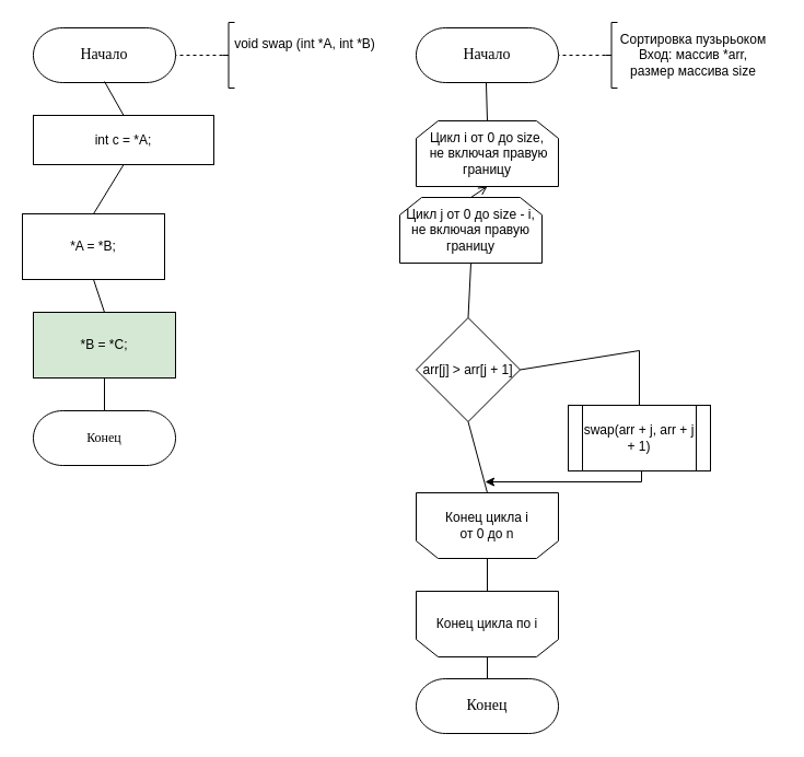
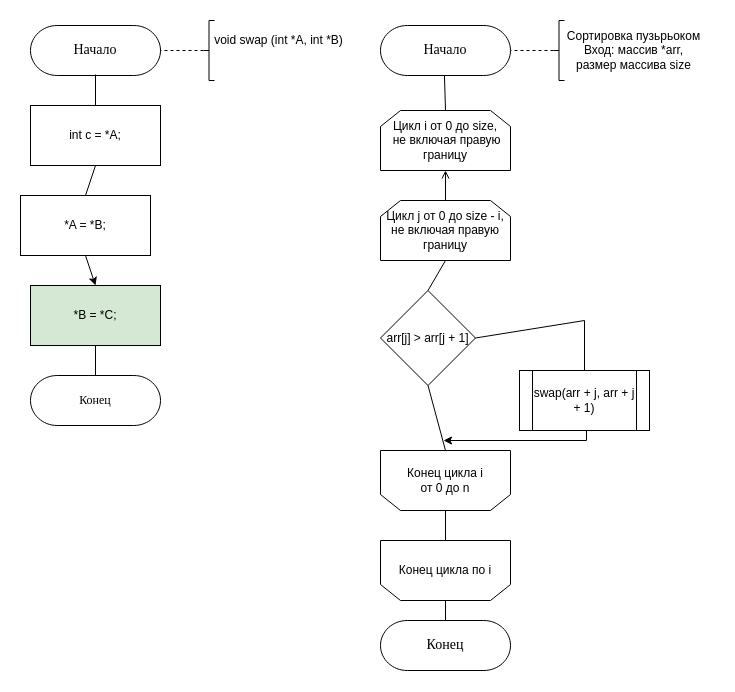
  <mxCell id="0" />
  <mxCell id="1" parent="0" />
  <mxCell id="2" style="edgeStyle=orthogonalEdgeStyle;rounded=0;orthogonalLoop=1;jettySize=auto;html=1;exitX=0;exitY=0.5;exitDx=0;exitDy=0;exitPerimeter=0;endArrow=none;endFill=0;dashed=1;" parent="1" source="3" target="5" edge="1"><mxGeometry relative="1" as="geometry"><mxPoint x="510" y="50" as="targetPoint" /></mxGeometry></mxCell>
  <mxCell id="3" value="" style="strokeWidth=1;html=1;shape=mxgraph.flowchart.annotation_2;align=left;labelPosition=right;pointerEvents=1;rounded=0;" parent="1" vertex="1"><mxGeometry x="553" y="20" width="11" height="60" as="geometry" /></mxCell>
  <mxCell id="4" value="Сортировка пузьрьоком&lt;br&gt;Вход: массив *arr, &lt;br&gt;размер массива size" style="text;html=1;align=center;verticalAlign=middle;resizable=0;points=[];autosize=1;strokeColor=none;fillColor=none;" parent="1" vertex="1"><mxGeometry x="553" y="20" width="160" height="60" as="geometry" /></mxCell>
  <mxCell id="5" value="&lt;div style=&quot;&quot;&gt;&lt;font style=&quot;font-family: Calibri; color: rgb(0, 0, 0); direction: ltr; letter-spacing: 0px; line-height: 120%; opacity: 1;&quot;&gt;&lt;font style=&quot;font-size: 14px;&quot;&gt;Начало&lt;/font&gt;&lt;br&gt;&lt;/font&gt;&lt;/div&gt;" style="verticalAlign=middle;align=center;vsdxID=1;fillColor=#FFFFFF;gradientColor=none;shape=stencil(tVJBDsIgEHwNRxoEG+O51n8QS9uNCM2Ctv5eEI2ttV6Mt9md2d0MDBGFa2WnCGfOoz2qHirfErEjnINpFYIPiIiSiKK2qBq0Z1OlupNRGdHJXuKGIc1xluV5nOLsmjorxu71Psk1mJF8s83WX+USD4HD+XZ86PMkX1745KkcwFG0XnqwZsJpiY2i4RSttWwmlOuV6mbtj17m1n9ysvySf/ESwOtPa9A6RWLMv2cgtFJ+RHkD);strokeColor=#000000;spacingTop=-1;spacingBottom=-1;spacingLeft=-1;spacingRight=-1;points=[[0.5,0,0],[0.5,0.5,0],[1,0.5,0]];labelBackgroundColor=none;rounded=0;html=1;whiteSpace=wrap;" parent="1" vertex="1"><mxGeometry x="380" y="25" width="130" height="50" as="geometry" /></mxCell>
  <mxCell id="6" value="&lt;div style=&quot;&quot;&gt;&lt;font style=&quot;font-family: Calibri; color: rgb(0, 0, 0); direction: ltr; letter-spacing: 0px; line-height: 120%; opacity: 1;&quot;&gt;&lt;font style=&quot;font-size: 14px;&quot;&gt;Начало&lt;/font&gt;&lt;br&gt;&lt;/font&gt;&lt;/div&gt;" style="verticalAlign=middle;align=center;vsdxID=1;fillColor=#FFFFFF;gradientColor=none;shape=stencil(tVJBDsIgEHwNRxoEG+O51n8QS9uNCM2Ctv5eEI2ttV6Mt9md2d0MDBGFa2WnCGfOoz2qHirfErEjnINpFYIPiIiSiKK2qBq0Z1OlupNRGdHJXuKGIc1xluV5nOLsmjorxu71Psk1mJF8s83WX+USD4HD+XZ86PMkX1745KkcwFG0XnqwZsJpiY2i4RSttWwmlOuV6mbtj17m1n9ysvySf/ESwOtPa9A6RWLMv2cgtFJ+RHkD);strokeColor=#000000;spacingTop=-1;spacingBottom=-1;spacingLeft=-1;spacingRight=-1;points=[[0.5,0,0],[0.5,0.5,0],[1,0.5,0]];labelBackgroundColor=none;rounded=0;html=1;whiteSpace=wrap;" parent="1" vertex="1"><mxGeometry x="30" y="25" width="130" height="50" as="geometry" /></mxCell>
  <mxCell id="7" style="edgeStyle=orthogonalEdgeStyle;rounded=0;orthogonalLoop=1;jettySize=auto;html=1;exitX=0;exitY=0.5;exitDx=0;exitDy=0;exitPerimeter=0;endArrow=none;endFill=0;dashed=1;" parent="1" source="8" edge="1"><mxGeometry relative="1" as="geometry"><mxPoint x="160" y="50" as="targetPoint" /></mxGeometry></mxCell>
  <mxCell id="8" value="" style="strokeWidth=1;html=1;shape=mxgraph.flowchart.annotation_2;align=left;labelPosition=right;pointerEvents=1;rounded=0;" parent="1" vertex="1"><mxGeometry x="203" y="20" width="11" height="60" as="geometry" /></mxCell>
  <mxCell id="9" value="void swap (int *A, int *B)&lt;br&gt;" style="text;html=1;align=center;verticalAlign=middle;resizable=0;points=[];autosize=1;strokeColor=none;fillColor=none;" parent="1" vertex="1"><mxGeometry x="203" y="25" width="150" height="30" as="geometry" /></mxCell>
- <mxCell id="10" value="int c = *A;" style="rounded=0;whiteSpace=wrap;html=1;absoluteArcSize=1;arcSize=14;strokeWidth=1;" parent="1" vertex="1"><mxGeometry x="30" y="105" width="165" height="45" as="geometry" /></mxCell>
+ <mxCell id="10" value="int c = *A;" style="rounded=0;whiteSpace=wrap;html=1;absoluteArcSize=1;arcSize=14;strokeWidth=1;" parent="1" vertex="1"><mxGeometry x="30" y="105" width="130" height="60" as="geometry" /></mxCell>
  <mxCell id="11" value="*A = *B;" style="rounded=0;whiteSpace=wrap;html=1;absoluteArcSize=1;arcSize=14;strokeWidth=1;" parent="1" vertex="1"><mxGeometry x="20" y="195" width="130" height="60" as="geometry" /></mxCell>
  <mxCell id="12" value="*B = *C;" style="rounded=0;whiteSpace=wrap;html=1;absoluteArcSize=1;arcSize=14;strokeWidth=1;fillColor=#d5e8d4;" parent="1" vertex="1"><mxGeometry x="30" y="285" width="130" height="60" as="geometry" /></mxCell>
  <mxCell id="13" value="&lt;div style=&quot;&quot;&gt;&lt;font style=&quot;font-family: Calibri; color: rgb(0, 0, 0); direction: ltr; letter-spacing: 0px; line-height: 120%; opacity: 1;&quot;&gt;Конец&lt;br&gt;&lt;/font&gt;&lt;/div&gt;" style="verticalAlign=middle;align=center;vsdxID=1;fillColor=#FFFFFF;gradientColor=none;shape=stencil(tVJBDsIgEHwNRxoEG+O51n8QS9uNCM2Ctv5eEI2ttV6Mt9md2d0MDBGFa2WnCGfOoz2qHirfErEjnINpFYIPiIiSiKK2qBq0Z1OlupNRGdHJXuKGIc1xluV5nOLsmjorxu71Psk1mJF8s83WX+USD4HD+XZ86PMkX1745KkcwFG0XnqwZsJpiY2i4RSttWwmlOuV6mbtj17m1n9ysvySf/ESwOtPa9A6RWLMv2cgtFJ+RHkD);strokeColor=#000000;spacingTop=-1;spacingBottom=-1;spacingLeft=-1;spacingRight=-1;points=[[0.5,0,0],[0.5,0.5,0],[1,0.5,0]];labelBackgroundColor=none;rounded=0;html=1;whiteSpace=wrap;" parent="1" vertex="1"><mxGeometry x="30" y="375" width="130" height="50" as="geometry" /></mxCell>
  <mxCell id="14" value="" style="endArrow=none;html=1;rounded=0;entryX=0.5;entryY=0.98;entryDx=0;entryDy=0;entryPerimeter=0;exitX=0.5;exitY=0;exitDx=0;exitDy=0;" parent="1" source="10" target="6" edge="1"><mxGeometry width="50" height="50" relative="1" as="geometry"><mxPoint x="280" y="365" as="sourcePoint" /><mxPoint x="330" y="315" as="targetPoint" /></mxGeometry></mxCell>
  <mxCell id="15" value="" style="endArrow=none;html=1;rounded=0;entryX=0.5;entryY=1;entryDx=0;entryDy=0;exitX=0.5;exitY=0;exitDx=0;exitDy=0;" parent="1" source="11" target="10" edge="1"><mxGeometry width="50" height="50" relative="1" as="geometry"><mxPoint x="280" y="365" as="sourcePoint" /><mxPoint x="330" y="315" as="targetPoint" /></mxGeometry></mxCell>
- <mxCell id="16" value="" style="endArrow=none;html=1;rounded=0;exitX=0.5;exitY=1;exitDx=0;exitDy=0;entryX=0.5;entryY=0;entryDx=0;entryDy=0;" parent="1" source="11" target="12" edge="1"><mxGeometry width="50" height="50" relative="1" as="geometry"><mxPoint x="280" y="365" as="sourcePoint" /><mxPoint x="330" y="315" as="targetPoint" /></mxGeometry></mxCell>
+ <mxCell id="16" value="" style="endArrow=classic;html=1;rounded=0;exitX=0.5;exitY=1;exitDx=0;exitDy=0;entryX=0.5;entryY=0;entryDx=0;entryDy=0;" parent="1" source="11" target="12" edge="1"><mxGeometry width="50" height="50" relative="1" as="geometry"><mxPoint x="280" y="365" as="sourcePoint" /><mxPoint x="330" y="315" as="targetPoint" /></mxGeometry></mxCell>
  <mxCell id="17" value="" style="endArrow=none;html=1;rounded=0;exitX=0.5;exitY=1;exitDx=0;exitDy=0;entryX=0.5;entryY=0;entryDx=0;entryDy=0;entryPerimeter=0;" parent="1" source="12" target="13" edge="1"><mxGeometry width="50" height="50" relative="1" as="geometry"><mxPoint x="280" y="365" as="sourcePoint" /><mxPoint x="330" y="315" as="targetPoint" /></mxGeometry></mxCell>
  <mxCell id="18" value="Цикл i от 0 до size,&lt;br&gt;&amp;nbsp;не включая правую границу" style="shape=loopLimit;whiteSpace=wrap;html=1;" parent="1" vertex="1"><mxGeometry x="380" y="110" width="130" height="60" as="geometry" /></mxCell>
  <mxCell id="19" value="Конец цикла по i" style="shape=loopLimit;whiteSpace=wrap;html=1;flipV=1;" parent="1" vertex="1"><mxGeometry x="380" y="540" width="130" height="60" as="geometry" /></mxCell>
- <mxCell id="20" value="Цикл j от 0 до size - i, не включая правую границу" style="shape=loopLimit;whiteSpace=wrap;html=1;" parent="1" vertex="1"><mxGeometry x="365" y="180" width="130" height="60" as="geometry" /></mxCell>
+ <mxCell id="20" value="Цикл j от 0 до size - i, не включая правую границу" style="shape=loopLimit;whiteSpace=wrap;html=1;" parent="1" vertex="1"><mxGeometry x="380" y="200" width="130" height="60" as="geometry" /></mxCell>
  <mxCell id="21" value="Конец цикла i &lt;br&gt;от 0 до n" style="shape=loopLimit;whiteSpace=wrap;html=1;flipV=1;" parent="1" vertex="1"><mxGeometry x="380" y="450" width="130" height="60" as="geometry" /></mxCell>
  <mxCell id="22" value="arr[j] &amp;gt; arr[j + 1]" style="strokeWidth=1;html=1;shape=mxgraph.flowchart.decision;whiteSpace=wrap;" parent="1" vertex="1"><mxGeometry x="380" y="290" width="95" height="95" as="geometry" /></mxCell>
  <mxCell id="23" value="&lt;div style=&quot;&quot;&gt;&lt;font face=&quot;Calibri&quot;&gt;&lt;span style=&quot;font-size: 14px;&quot;&gt;Конец&lt;/span&gt;&lt;/font&gt;&lt;/div&gt;" style="verticalAlign=middle;align=center;vsdxID=1;fillColor=#FFFFFF;gradientColor=none;shape=stencil(tVJBDsIgEHwNRxoEG+O51n8QS9uNCM2Ctv5eEI2ttV6Mt9md2d0MDBGFa2WnCGfOoz2qHirfErEjnINpFYIPiIiSiKK2qBq0Z1OlupNRGdHJXuKGIc1xluV5nOLsmjorxu71Psk1mJF8s83WX+USD4HD+XZ86PMkX1745KkcwFG0XnqwZsJpiY2i4RSttWwmlOuV6mbtj17m1n9ysvySf/ESwOtPa9A6RWLMv2cgtFJ+RHkD);strokeColor=#000000;spacingTop=-1;spacingBottom=-1;spacingLeft=-1;spacingRight=-1;points=[[0.5,0,0],[0.5,0.5,0],[1,0.5,0]];labelBackgroundColor=none;rounded=0;html=1;whiteSpace=wrap;" parent="1" vertex="1"><mxGeometry x="380" y="620" width="130" height="50" as="geometry" /></mxCell>
  <mxCell id="24" value="" style="endArrow=none;html=1;rounded=0;exitX=0.5;exitY=1;exitDx=0;exitDy=0;entryX=0.5;entryY=0;entryDx=0;entryDy=0;" parent="1" source="21" target="19" edge="1"><mxGeometry width="50" height="50" relative="1" as="geometry"><mxPoint x="179" y="290" as="sourcePoint" /><mxPoint x="229" y="240" as="targetPoint" /></mxGeometry></mxCell>
  <mxCell id="25" value="" style="endArrow=none;html=1;rounded=0;exitX=0.5;exitY=1;exitDx=0;exitDy=0;exitPerimeter=0;entryX=0.5;entryY=0;entryDx=0;entryDy=0;" parent="1" source="22" target="21" edge="1"><mxGeometry width="50" height="50" relative="1" as="geometry"><mxPoint x="179" y="290" as="sourcePoint" /><mxPoint x="229" y="240" as="targetPoint" /></mxGeometry></mxCell>
  <mxCell id="26" value="" style="endArrow=none;html=1;rounded=0;entryX=1;entryY=0.5;entryDx=0;entryDy=0;entryPerimeter=0;exitX=0.5;exitY=0;exitDx=0;exitDy=0;" parent="1" target="22" edge="1"><mxGeometry width="50" height="50" relative="1" as="geometry"><mxPoint x="584" y="370" as="sourcePoint" /><mxPoint x="229" y="240" as="targetPoint" /><Array as="points"><mxPoint x="584" y="320" /></Array></mxGeometry></mxCell>
  <mxCell id="27" value="" style="endArrow=none;html=1;rounded=0;entryX=0.5;entryY=1;entryDx=0;entryDy=0;exitX=0.5;exitY=0;exitDx=0;exitDy=0;exitPerimeter=0;" parent="1" source="22" target="20" edge="1"><mxGeometry width="50" height="50" relative="1" as="geometry"><mxPoint x="179" y="290" as="sourcePoint" /><mxPoint x="229" y="240" as="targetPoint" /></mxGeometry></mxCell>
  <mxCell id="28" value="" style="endArrow=open;html=1;rounded=0;entryX=0.5;entryY=1;entryDx=0;entryDy=0;exitX=0.5;exitY=0;exitDx=0;exitDy=0;" parent="1" source="20" target="18" edge="1"><mxGeometry width="50" height="50" relative="1" as="geometry"><mxPoint x="179" y="290" as="sourcePoint" /><mxPoint x="229" y="240" as="targetPoint" /></mxGeometry></mxCell>
  <mxCell id="29" value="" style="endArrow=none;html=1;rounded=0;entryX=0.492;entryY=1;entryDx=0;entryDy=0;entryPerimeter=0;exitX=0.5;exitY=0;exitDx=0;exitDy=0;" parent="1" source="18" target="5" edge="1"><mxGeometry width="50" height="50" relative="1" as="geometry"><mxPoint x="179" y="290" as="sourcePoint" /><mxPoint x="229" y="240" as="targetPoint" /></mxGeometry></mxCell>
  <mxCell id="30" value="" style="endArrow=none;html=1;rounded=0;exitX=0.5;exitY=1;exitDx=0;exitDy=0;entryX=0.5;entryY=0;entryDx=0;entryDy=0;entryPerimeter=0;" parent="1" source="19" target="23" edge="1"><mxGeometry width="50" height="50" relative="1" as="geometry"><mxPoint x="179" y="290" as="sourcePoint" /><mxPoint x="229" y="240" as="targetPoint" /></mxGeometry></mxCell>
  <mxCell id="31" value="" style="endArrow=classic;html=1;rounded=0;exitX=0.5;exitY=1;exitDx=0;exitDy=0;" parent="1" edge="1"><mxGeometry width="50" height="50" relative="1" as="geometry"><mxPoint x="586" y="430" as="sourcePoint" /><mxPoint x="443" y="440" as="targetPoint" /><Array as="points"><mxPoint x="586" y="440" /></Array></mxGeometry></mxCell>
  <mxCell id="32" value="swap(arr + j, arr + j + 1)" style="shape=process;whiteSpace=wrap;html=1;backgroundOutline=1;" parent="1" vertex="1"><mxGeometry x="519" y="370" width="130" height="60" as="geometry" /></mxCell>
